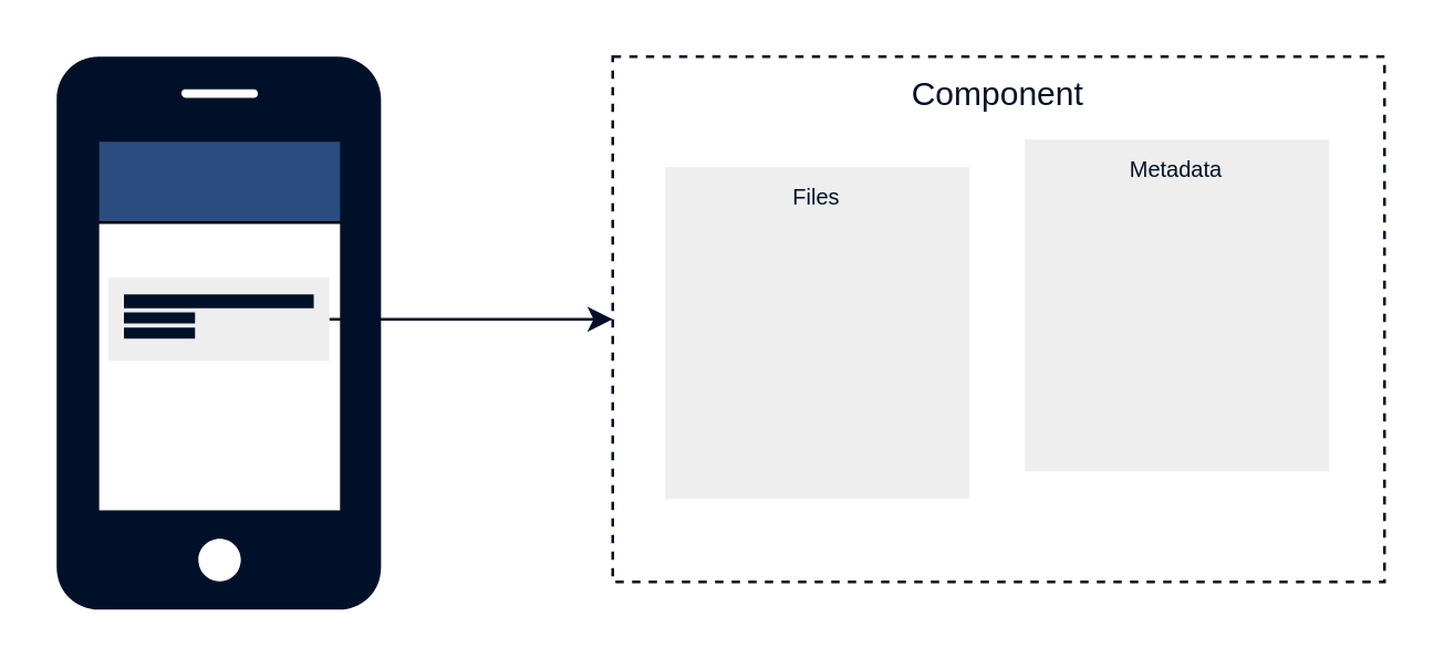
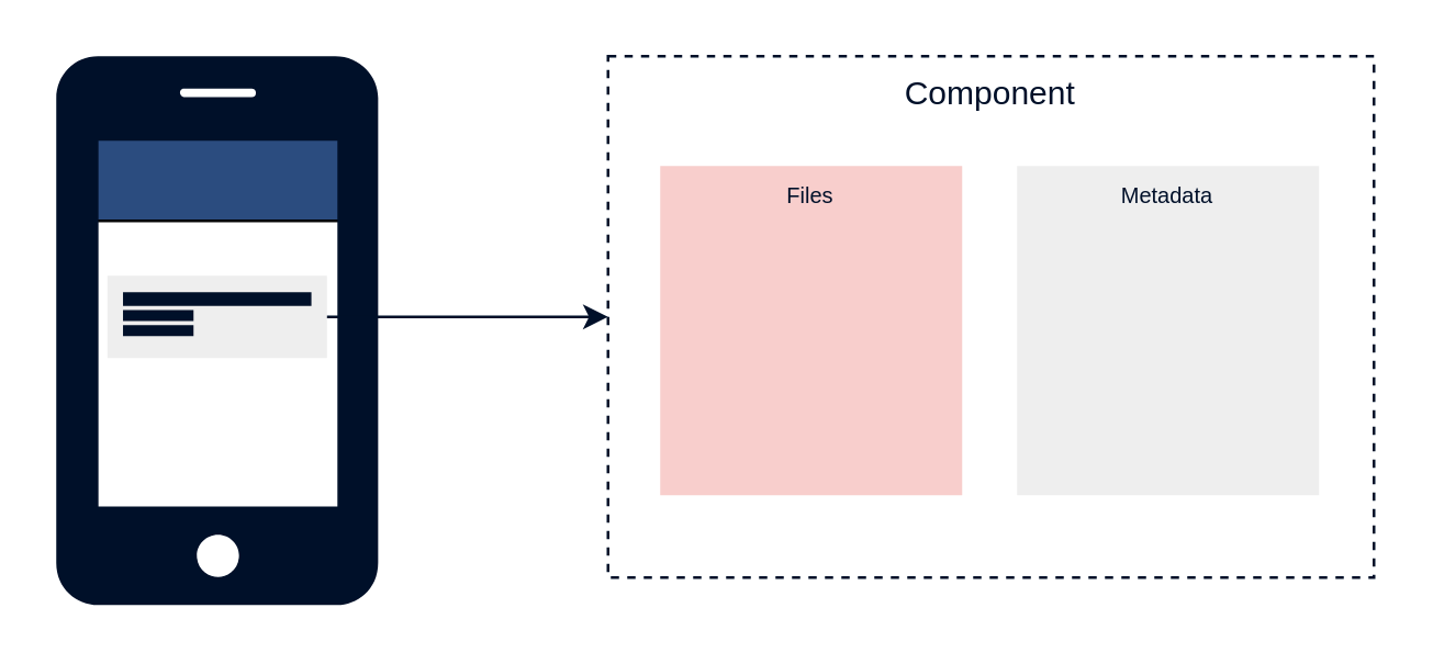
  <mxCell id="0" />
  <mxCell id="1" parent="0" />
  <mxCell id="2" value="" style="rounded=0;whiteSpace=wrap;html=1;fillColor=#2B4C7F;" vertex="1" parent="1"><mxGeometry x="30" y="50" width="100" height="30" as="geometry" /></mxCell>
  <mxCell id="3" value="" style="pointerEvents=1;shadow=0;dashed=0;html=1;strokeColor=none;labelPosition=center;verticalLabelPosition=bottom;verticalAlign=top;outlineConnect=0;align=center;shape=mxgraph.office.devices.cell_phone_iphone_proportional;fillColor=#001029;" vertex="1" parent="1"><mxGeometry x="20" y="20" width="117.24" height="200" as="geometry" /></mxCell>
  <mxCell id="4" value="" style="rounded=0;whiteSpace=wrap;html=1;fillColor=#EEEEEE;strokeColor=none;" vertex="1" parent="1"><mxGeometry x="38.62" y="100" width="80" height="30" as="geometry" /></mxCell>
  <mxCell id="5" value="" style="rounded=0;whiteSpace=wrap;html=1;fillColor=#001029;strokeColor=none;rotation=0;" vertex="1" parent="1"><mxGeometry x="44.31" y="106" width="68.62" height="5" as="geometry" /></mxCell>
  <mxCell id="6" value="" style="rounded=0;whiteSpace=wrap;html=1;fillColor=#001029;strokeColor=none;rotation=0;" vertex="1" parent="1"><mxGeometry x="44.31" y="112.5" width="25.69" height="4" as="geometry" /></mxCell>
  <mxCell id="7" value="" style="rounded=0;whiteSpace=wrap;html=1;fillColor=#001029;strokeColor=none;rotation=0;" vertex="1" parent="1"><mxGeometry x="44.31" y="118" width="25.69" height="4" as="geometry" /></mxCell>
  <mxCell id="8" value="Component" style="rounded=0;whiteSpace=wrap;html=1;fontColor=#001029;verticalAlign=top;fontFamily=Helvetica;strokeColor=#001029;dashed=1;fillColor=none;" vertex="1" parent="1"><mxGeometry x="221" y="20" width="279" height="190" as="geometry" /></mxCell>
  <mxCell id="9" value="" style="endArrow=classic;html=1;fontColor=#001029;exitX=1;exitY=0.5;exitDx=0;exitDy=0;entryX=0;entryY=0.5;entryDx=0;entryDy=0;strokeColor=#001029;" edge="1" parent="1" source="4" target="8"><mxGeometry width="50" height="50" relative="1" as="geometry"><mxPoint x="210" y="150" as="sourcePoint" /><mxPoint x="260" y="100" as="targetPoint" /></mxGeometry></mxCell>
- <mxCell id="10" value="Files" style="rounded=0;whiteSpace=wrap;html=1;dashed=1;fontFamily=Helvetica;fontColor=#001029;fillColor=#EEEEEE;strokeColor=none;verticalAlign=top;fontSize=8;" vertex="1" parent="1"><mxGeometry x="240" y="60" width="110" height="120" as="geometry" /></mxCell>
- <mxCell id="11" value="Metadata" style="rounded=0;whiteSpace=wrap;html=1;dashed=1;fontFamily=Helvetica;fontColor=#001029;fillColor=#EEEEEE;strokeColor=none;verticalAlign=top;fontSize=8;" vertex="1" parent="1"><mxGeometry x="370" y="50" width="110" height="120" as="geometry" /></mxCell>
+ <mxCell id="10" value="Files" style="rounded=0;whiteSpace=wrap;html=1;dashed=1;fontFamily=Helvetica;fontColor=#001029;fillColor=#f8cecc;strokeColor=none;verticalAlign=top;fontSize=8;" vertex="1" parent="1"><mxGeometry x="240" y="60" width="110" height="120" as="geometry" /></mxCell>
+ <mxCell id="11" value="Metadata" style="rounded=0;whiteSpace=wrap;html=1;dashed=1;fontFamily=Helvetica;fontColor=#001029;fillColor=#EEEEEE;strokeColor=none;verticalAlign=top;fontSize=8;" vertex="1" parent="1"><mxGeometry x="370" y="60" width="110" height="120" as="geometry" /></mxCell>
